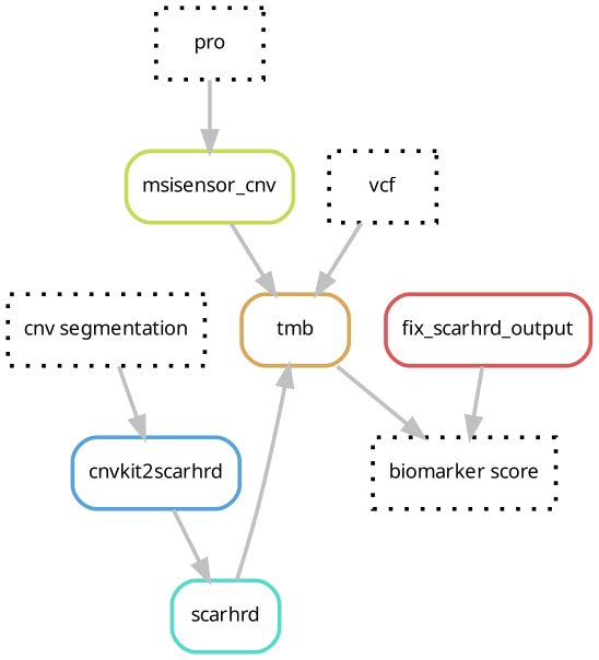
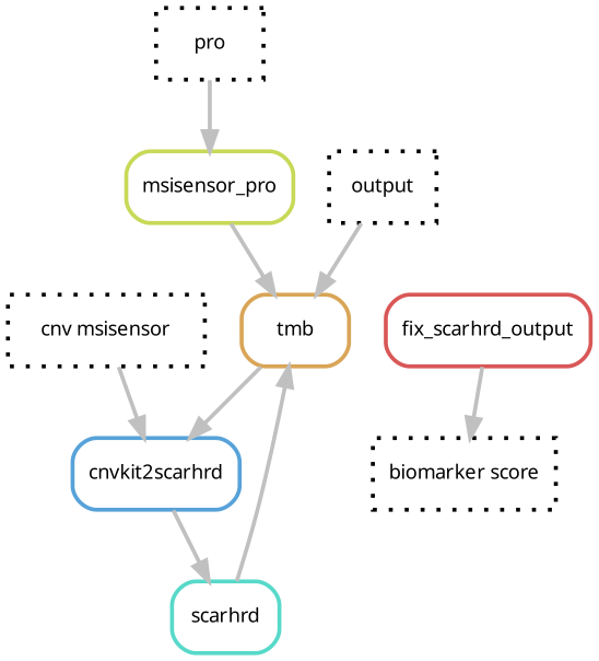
  digraph {
    bgcolor=white
    rankdir=TB
    node [color="0.0 0.0 0.0" fontname=sans fontsize=10 penwidth=2 shape=box style=rounded]
    edge [color=grey penwidth=2]
    n1 [label="biomarker score" style=dotted]
-   n2 [color="0.19 0.6 0.85" label=msisensor_cnv]
+   n2 [color="0.19 0.6 0.85" label=msisensor_pro]
    n3 [color="0.10 0.6 0.85" label=tmb]
    n4 [color="0.00 0.6 0.85" label=fix_scarhrd_output]
    n5 [color="0.48 0.6 0.85" label=scarhrd]
    n6 [color="0.57 0.6 0.85" label=cnvkit2scarhrd]
-   n7 [label=vcf style=dotted]
+   n7 [label=output style=dotted]
    n8 [label=pro style=dotted]
-   n9 [label="cnv segmentation" style=dotted]
+   n9 [label="cnv msisensor" style=dotted]
    n2 -> n3
-   n3 -> n1
+   n3 -> n6
    n4 -> n1
    n5 -> n3
    n6 -> n5
    n7 -> n3
    n8 -> n2
    n9 -> n6
  }
